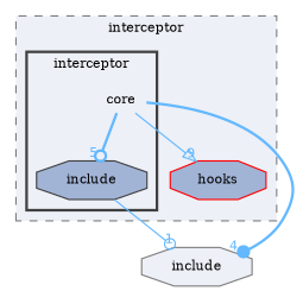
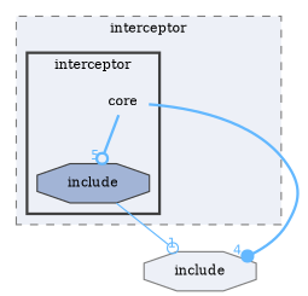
  digraph {
    compound=true
    fontname="DejaVu Serif"
    node [fontname="DejaVu Serif" fontsize=10 shape=octagon fillcolor="#a2b4d6" style=filled]
    edge [color=steelblue1 fontcolor=steelblue1 fontname="DejaVu Serif" fontsize=10 labeldistance=1.5 labelfontname=Helvetica labelfontsize=10 style=bold arrowhead=odot]
    n1 [height=0.2 label=core shape=plaintext width=0.4 fillcolor="" style=""]
    n2 [color=grey25 height=0.2 label=include width=0.4]
-   n3 [color=red height=0.2 label=hooks width=0.4]
    n4 [color=grey50 fillcolor="#edf0f7" height=0.2 label=include width=0.4]
    subgraph cluster_1 {
      bgcolor="#edf0f7"
      fontsize=10
      label=interceptor
      pencolor=grey50
      style="filled,dashed"
-     n3
      subgraph cluster_2 {
        bgcolor="#edf0f7"
        fontsize=10
        pencolor=grey25
        style="filled,bold"
        n1
        n2
      }
    }
    n1 -> n2 [headlabel=5]
-   n1 -> n3 [headlabel=9 style=solid arrowhead=onormal]
    n1 -> n4 [headlabel=4 arrowhead=dot]
    n2 -> n4 [headlabel=1 style=solid]
  }
